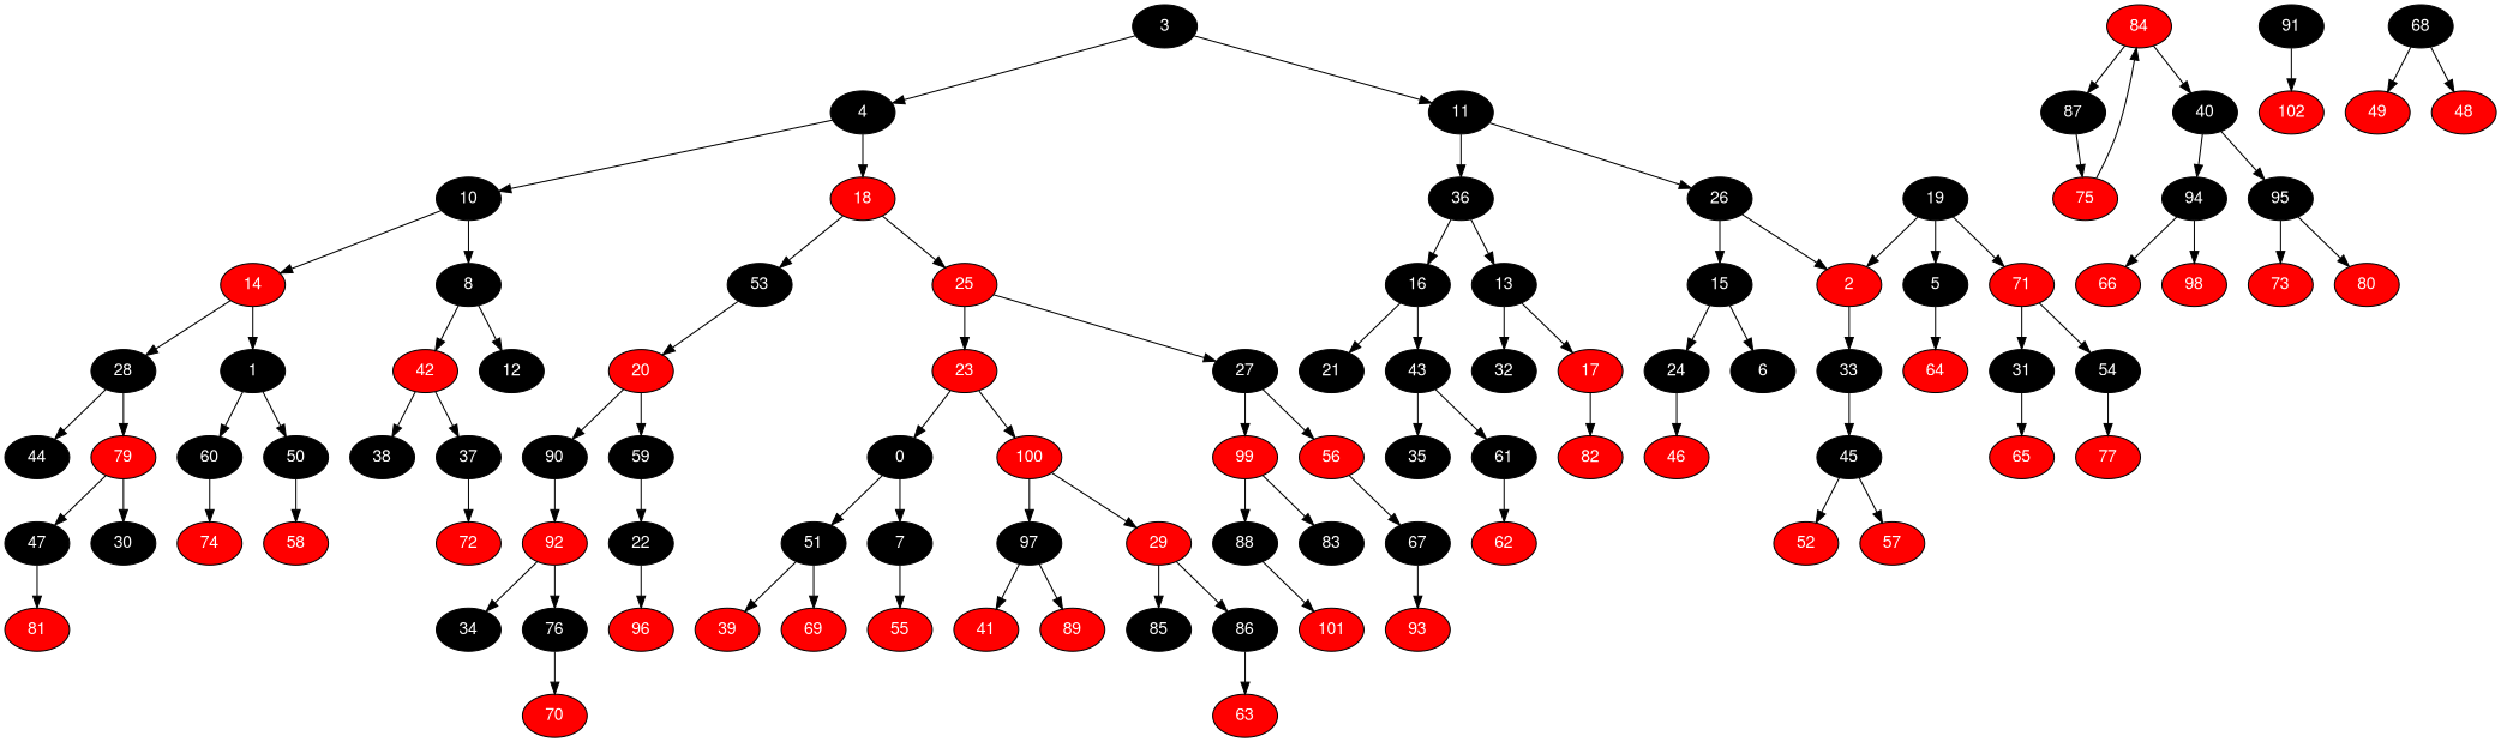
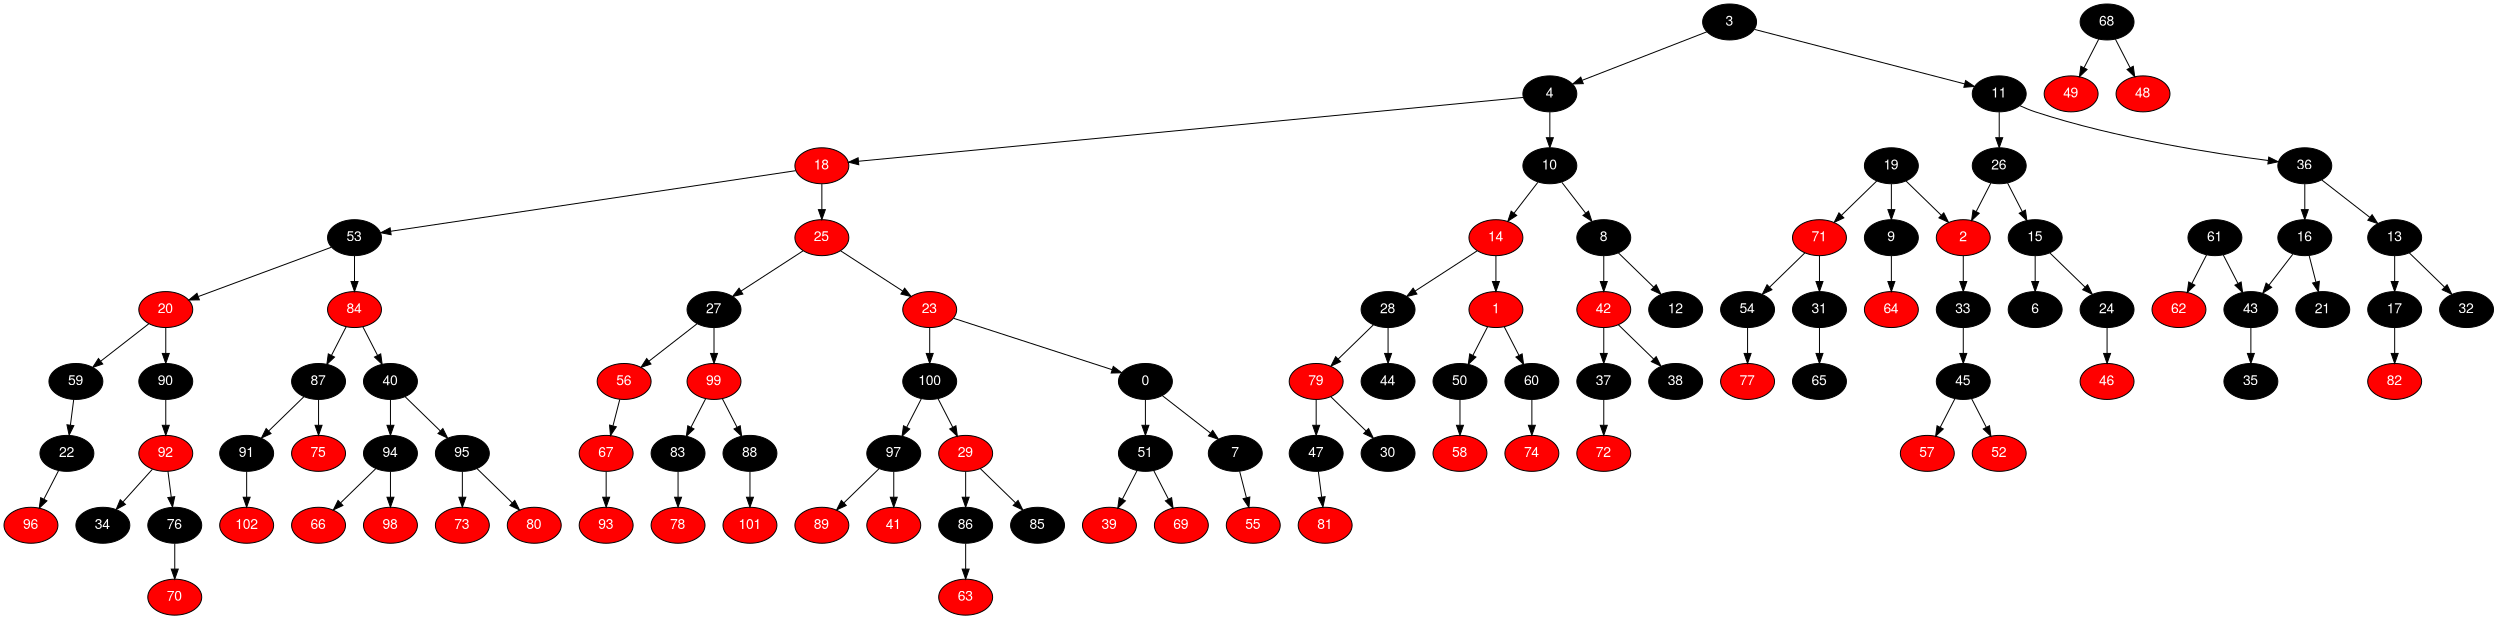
  digraph {
    node [fillcolor=" black" fontcolor=" white" fontname="Helvetica,Arial,sans-serif" style=filled]
    edge [color=black fontname="Helvetica,Arial,sans-serif"]
    3
    4
    18 [fillcolor=" red"]
    53
    20 [fillcolor=" red"]
    59
    22
    96 [fillcolor=" red"]
    90
    92 [fillcolor=" red"]
    34
    76
    70 [fillcolor=" red"]
    84 [fillcolor=" red"]
    87
    91
    102 [fillcolor=" red"]
    75 [fillcolor=" red"]
    40
    94
    66 [fillcolor=" red"]
    98 [fillcolor=" red"]
    95
    73 [fillcolor=" red"]
    80 [fillcolor=" red"]
    25 [fillcolor=red]
    27
    56 [fillcolor=" red"]
-   67
+   67 [fillcolor=red]
    93 [fillcolor=" red"]
    99 [fillcolor=" red"]
    88
    101 [fillcolor=" red"]
    83
+   78 [fillcolor=" red"]
    23 [fillcolor=" red"]
-   100 [fillcolor=red]
+   100
    97
    89 [fillcolor=" red"]
    41 [fillcolor=" red"]
    29 [fillcolor=" red"]
    86
    63 [fillcolor=" red"]
    85
    n45 [label=0]
    51
    69 [fillcolor=" red"]
    39 [fillcolor=" red"]
    7
    55 [fillcolor=" red"]
    10
    14 [fillcolor=" red"]
    28
    79 [fillcolor=" red"]
    47
    81 [fillcolor=" red"]
    30
    44
    58 [fillcolor=" red"]
-   1
+   1 [fillcolor=red]
    50
    60
    74 [fillcolor=" red"]
    8
    42 [fillcolor=" red"]
    37
    72 [fillcolor=" red"]
    38
    12
    11
    26
    2 [fillcolor=" red"]
    19
-   5
+   5 [label=9]
    64 [fillcolor=" red"]
    71 [fillcolor=" red"]
    54
    77 [fillcolor=" red"]
    31
-   65 [fillcolor=" red"]
+   65 [fillcolor=black]
    33
    68
    49 [fillcolor=" red"]
    48 [fillcolor=" red"]
    45
    57 [fillcolor=" red"]
    52 [fillcolor=" red"]
    15
    24
    46 [fillcolor=" red"]
    6
    36
    16
    21
    43 [fillcolor=black]
    61
    62 [fillcolor=" red"]
    35
    13
    32
-   17 [fillcolor=red]
+   17
    82 [fillcolor=" red"]
    subgraph sub_1 {
      3
      4
      18
      53
      20
      59
      22
      96
      90
      92
      34
      76
      70
      84
      87
      91
      102
      75
      40
      94
      66
      98
      95
      73
      80
      25
      27
      56
      67
      93
      99
      88
      101
      83
+     78
      23
      100
      97
      89
      41
      29
      86
      63
      85
      n45
      51
      69
      39
      7
      55
      10
      14
      28
      79
      47
      81
      30
      44
      58
      1
      50
      60
      74
      8
      42
      37
      72
      38
      12
      11
      26
      2
      19
      5
      64
      71
      54
      77
      31
      65
      33
      68
      49
      48
      45
      57
      52
      15
      24
      46
      6
      36
      16
      21
      43
      61
      62
      35
      13
      32
      17
      82
    }
    3 -> 4
    3 -> 11
    4 -> 18
    4 -> 10
    18 -> 53
    18 -> 25
    53 -> 20
-   75 -> 84
+   53 -> 84
    20 -> 59
    20 -> 90
    59 -> 22
    22 -> 96
    90 -> 92
    92 -> 34
    92 -> 76
    76 -> 70
    84 -> 87
    84 -> 40
+   87 -> 91
    87 -> 75
    91 -> 102
    40 -> 94
    40 -> 95
    94 -> 66
    94 -> 98
    95 -> 73
    95 -> 80
    25 -> 27
    25 -> 23
    27 -> 56
    27 -> 99
    56 -> 67
    67 -> 93
    99 -> 88
    99 -> 83
    88 -> 101
+   83 -> 78
    23 -> 100
    23 -> n45
    100 -> 97
    100 -> 29
    97 -> 89
    97 -> 41
    29 -> 86
    29 -> 85
    86 -> 63
    n45 -> 51
    n45 -> 7
    51 -> 69
    51 -> 39
    7 -> 55
    10 -> 14
    10 -> 8
    14 -> 28
    14 -> 1
    28 -> 79
    28 -> 44
    79 -> 47
    79 -> 30
    47 -> 81
    1 -> 50
    1 -> 60
    50 -> 58
    60 -> 74
    8 -> 42
    8 -> 12
    42 -> 37
    42 -> 38
    37 -> 72
    11 -> 26
    11 -> 36
    26 -> 2
    26 -> 15
    2 -> 33
    19 -> 2
    19 -> 5
    19 -> 71
    5 -> 64
    71 -> 54
    71 -> 31
    54 -> 77
    31 -> 65
    33 -> 45
    68 -> 49
    68 -> 48
    45 -> 57
    45 -> 52
    15 -> 24
    15 -> 6
    24 -> 46
    36 -> 16
    36 -> 13
    16 -> 21
    16 -> 43
-   43 -> 61
+   61 -> 43
    43 -> 35
    61 -> 62
    13 -> 32
    13 -> 17
    17 -> 82
  }
